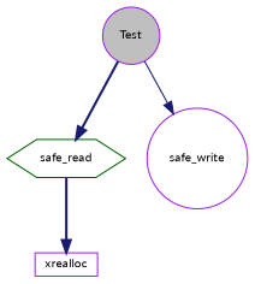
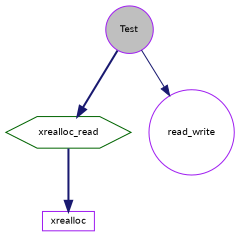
  digraph {
    fontname=Lato
    rankdir=TB
    node [color=purple fillcolor=white fontname=Lato fontsize=10 shape=circle style=filled]
    edge [color=midnightblue fontname=Lato fontsize=10 labelfontname=Helvetica labelfontsize=10 style=bold]
    n1 [fillcolor=grey75 fontcolor=black height=0.2 label=Test width=0.4]
-   n2 [color=darkgreen height=0.2 label=safe_read shape=hexagon width=0.4]
-   n3 [height=0.2 label=safe_write width=0.4]
+   n2 [color=darkgreen height=0.2 label=xrealloc_read shape=hexagon width=0.4]
+   n3 [height=0.2 label=read_write width=0.4]
    n4 [height=0.2 label=xrealloc shape=box width=0.4]
    n1 -> n2
    n1 -> n3 [style=solid]
    n2 -> n4
  }
